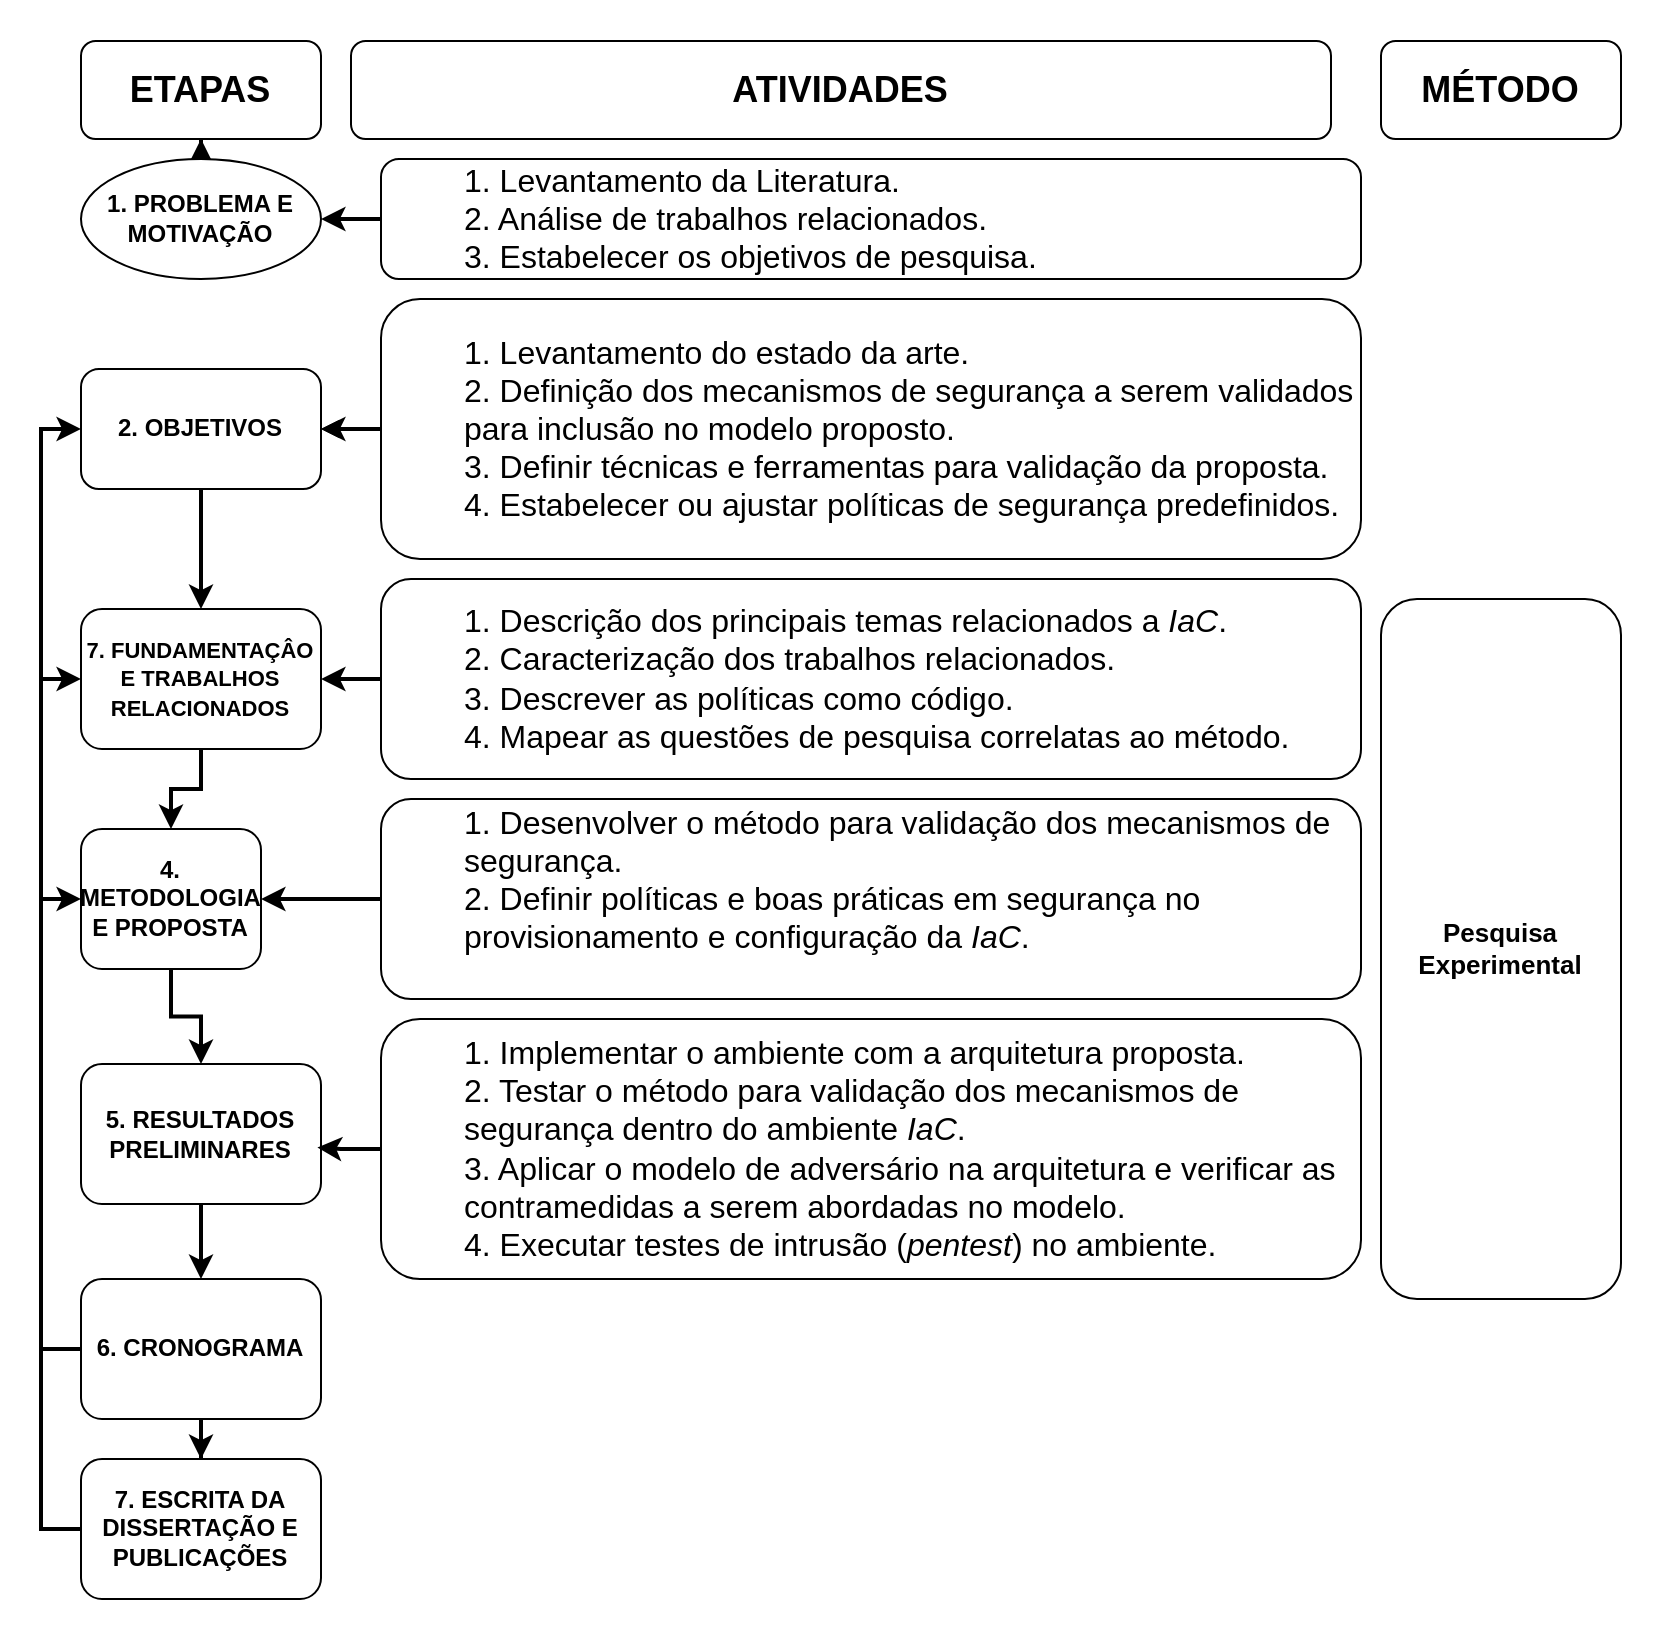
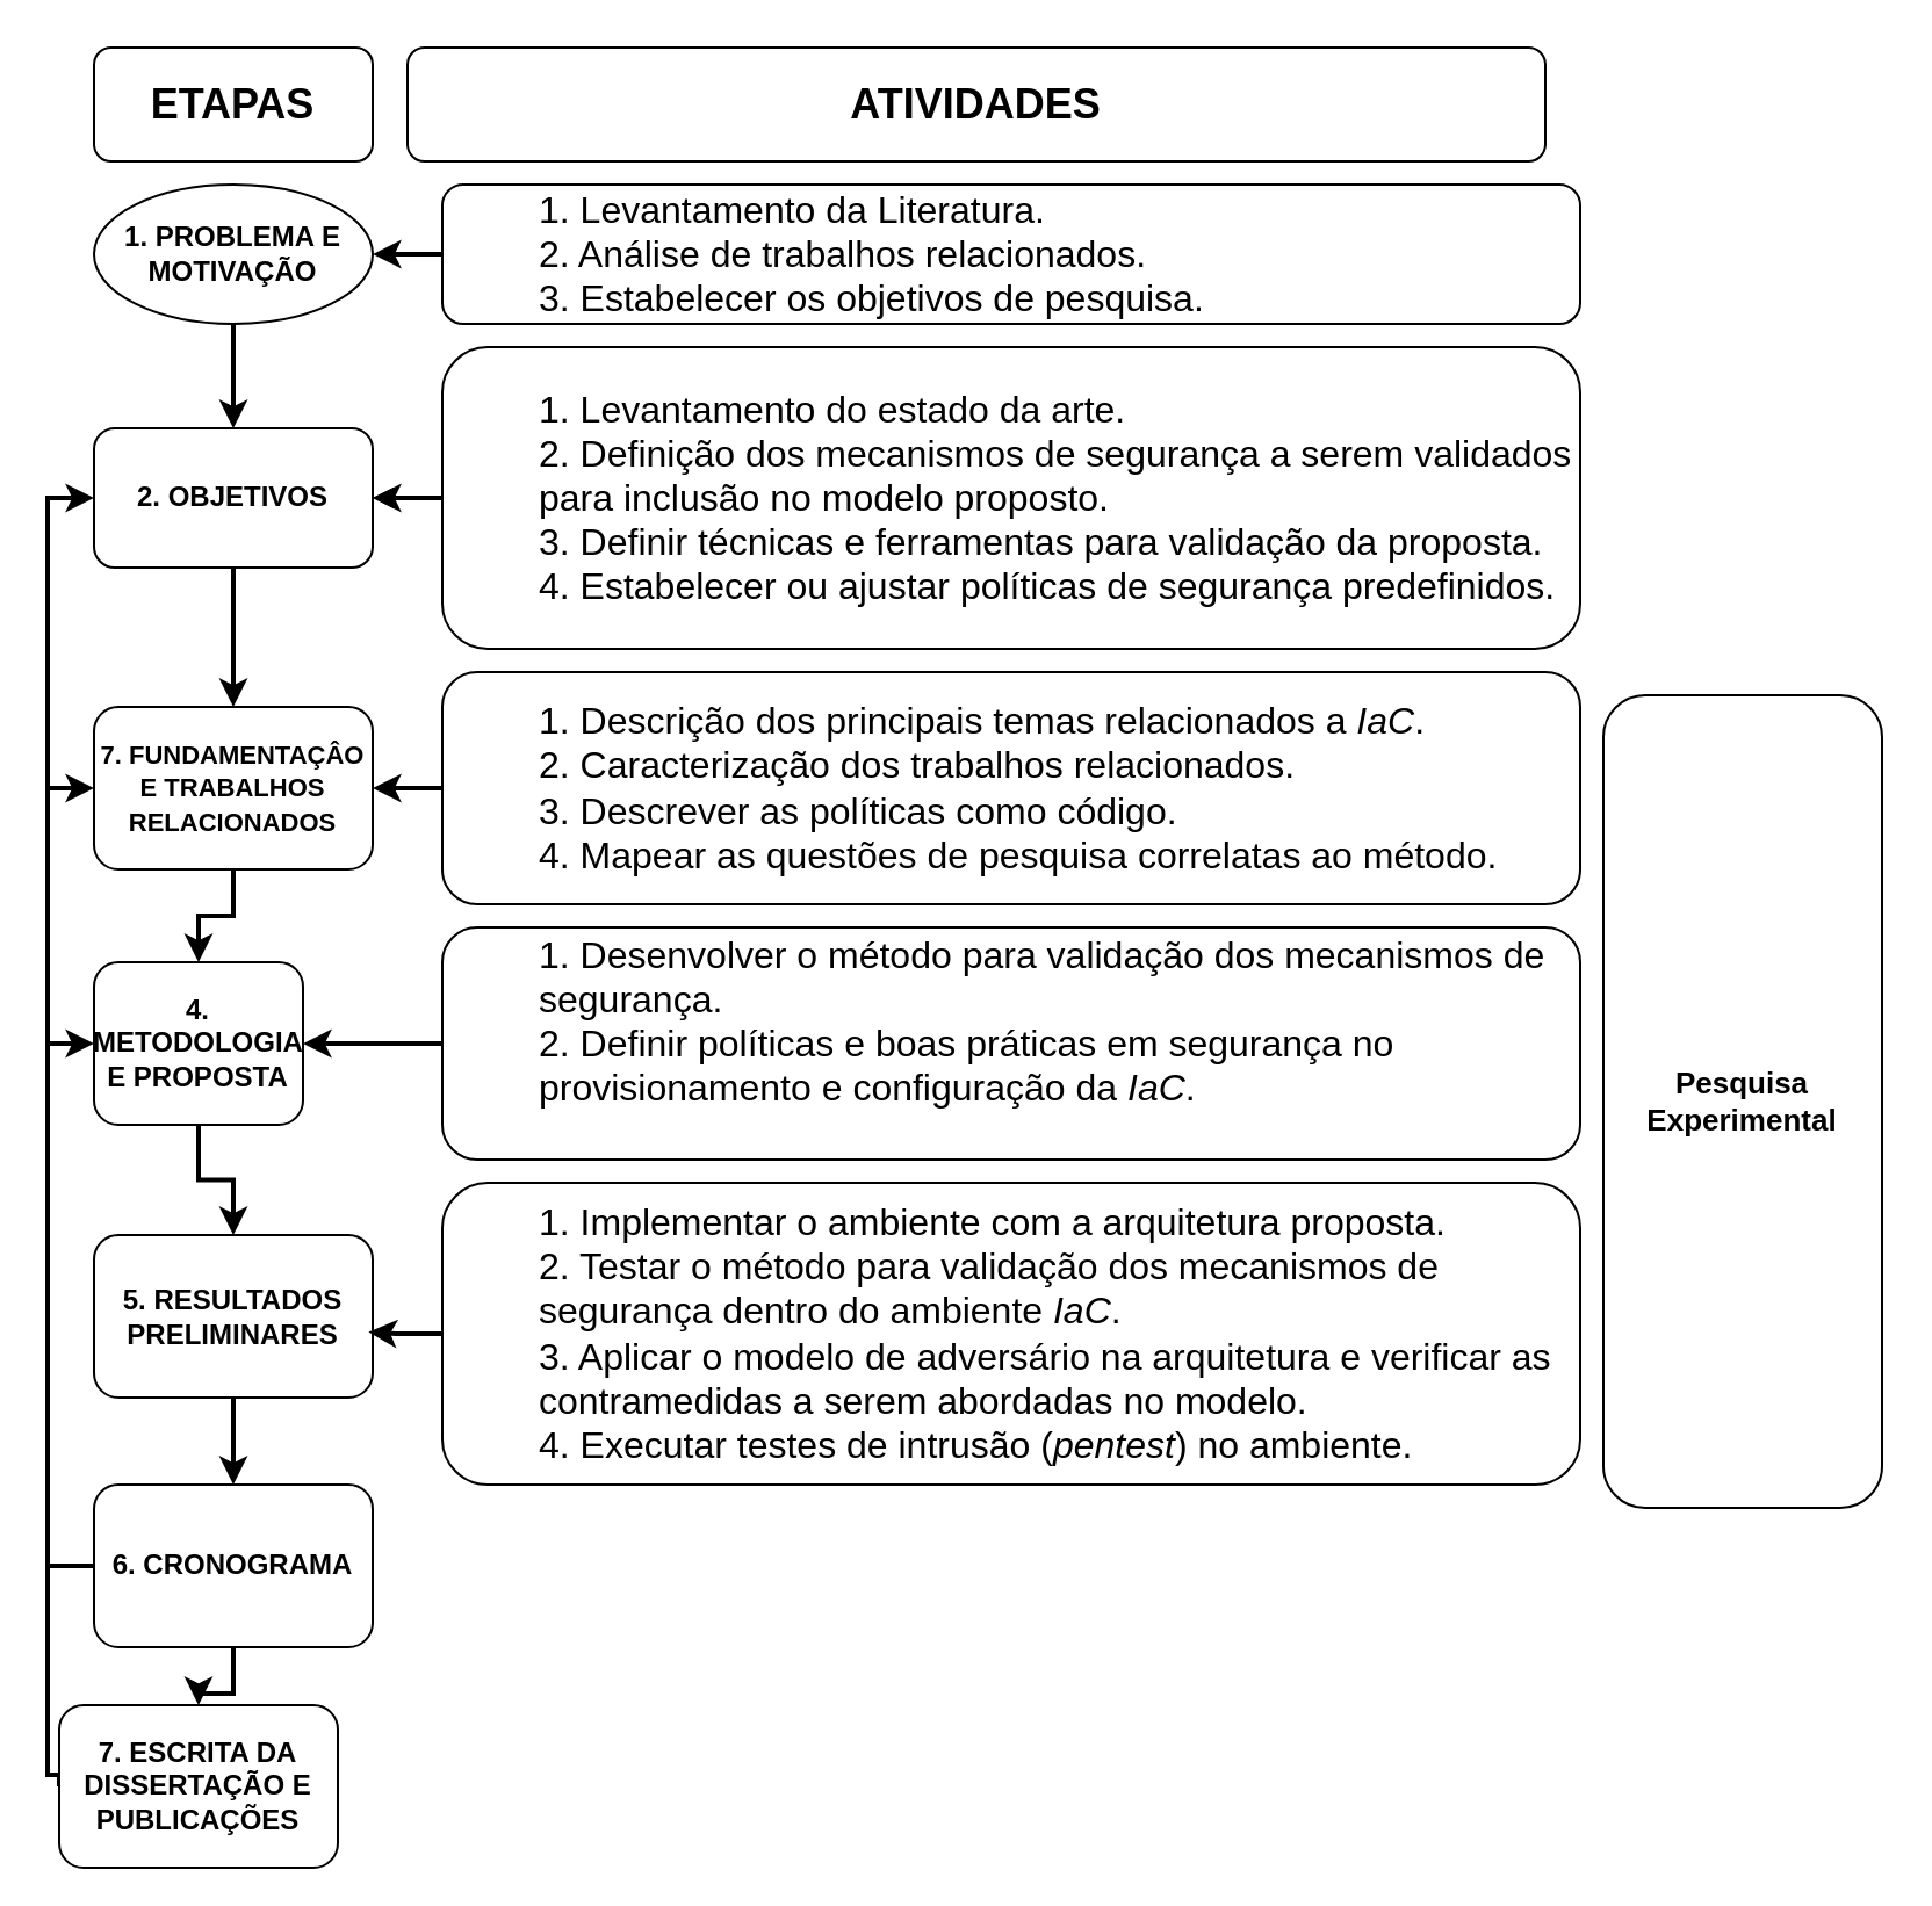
  <mxCell id="0" />
  <mxCell id="1" parent="0" />
- <mxCell id="2" style="edgeStyle=orthogonalEdgeStyle;rounded=0;orthogonalLoop=1;jettySize=auto;html=1;strokeWidth=2;" edge="1" parent="1" source="3" target="4"><mxGeometry relative="1" as="geometry" /></mxCell>
+ <mxCell id="2" style="edgeStyle=orthogonalEdgeStyle;rounded=0;orthogonalLoop=1;jettySize=auto;html=1;entryX=0.5;entryY=0;entryDx=0;entryDy=0;strokeWidth=2;" edge="1" parent="1" source="3" target="10"><mxGeometry relative="1" as="geometry" /></mxCell>
  <mxCell id="3" value="1. PROBLEMA E MOTIVAÇÃO" style="ellipse;whiteSpace=wrap;html=1;fontStyle=1;" vertex="1" parent="1"><mxGeometry x="40" y="79" width="120" height="60" as="geometry" /></mxCell>
  <mxCell id="4" value="&lt;font style=&quot;font-size: 18px;&quot;&gt;ETAPAS&lt;/font&gt;" style="rounded=1;whiteSpace=wrap;html=1;fontStyle=1" vertex="1" parent="1"><mxGeometry x="40" y="20" width="120" height="49" as="geometry" /></mxCell>
  <mxCell id="5" value="&lt;font style=&quot;font-size: 18px;&quot;&gt;ATIVIDADES&lt;/font&gt;" style="rounded=1;whiteSpace=wrap;html=1;fontStyle=1" vertex="1" parent="1"><mxGeometry x="175" y="20" width="490" height="49" as="geometry" /></mxCell>
- <mxCell id="6" value="&lt;font style=&quot;font-size: 18px;&quot;&gt;MÉTODO&lt;/font&gt;" style="rounded=1;whiteSpace=wrap;html=1;fontStyle=1" vertex="1" parent="1"><mxGeometry x="690" y="20" width="120" height="49" as="geometry" /></mxCell>
  <mxCell id="7" style="edgeStyle=orthogonalEdgeStyle;rounded=0;orthogonalLoop=1;jettySize=auto;html=1;entryX=1;entryY=0.5;entryDx=0;entryDy=0;strokeWidth=2;" edge="1" parent="1" source="8" target="3"><mxGeometry relative="1" as="geometry" /></mxCell>
  <mxCell id="8" value="&lt;blockquote style=&quot;margin: 0 0 0 40px; border: none; padding: 0px;&quot;&gt;&lt;div style=&quot;text-align: justify;&quot;&gt;&lt;span style=&quot;background-color: initial;&quot;&gt;1. Levantamento da Literatura.&lt;/span&gt;&lt;/div&gt;&lt;div style=&quot;text-align: justify;&quot;&gt;&lt;span style=&quot;background-color: initial;&quot;&gt;2. Análise de trabalhos relacionados.&lt;/span&gt;&lt;/div&gt;&lt;div style=&quot;text-align: justify;&quot;&gt;&lt;span style=&quot;background-color: initial;&quot;&gt;3. Estabelecer os objetivos de pesquisa.&lt;/span&gt;&lt;/div&gt;&lt;/blockquote&gt;" style="rounded=1;whiteSpace=wrap;html=1;align=left;fontSize=16;" vertex="1" parent="1"><mxGeometry x="190" y="79" width="490" height="60" as="geometry" /></mxCell>
  <mxCell id="9" style="edgeStyle=orthogonalEdgeStyle;rounded=0;orthogonalLoop=1;jettySize=auto;html=1;entryX=0.5;entryY=0;entryDx=0;entryDy=0;strokeWidth=2;" edge="1" parent="1" source="10" target="15"><mxGeometry relative="1" as="geometry" /></mxCell>
  <mxCell id="10" value="2. OBJETIVOS" style="rounded=1;whiteSpace=wrap;html=1;fontStyle=1" vertex="1" parent="1"><mxGeometry x="40" y="184" width="120" height="60" as="geometry" /></mxCell>
  <mxCell id="11" style="edgeStyle=orthogonalEdgeStyle;rounded=0;orthogonalLoop=1;jettySize=auto;html=1;entryX=1;entryY=0.5;entryDx=0;entryDy=0;" edge="1" parent="1" source="13" target="10"><mxGeometry relative="1" as="geometry" /></mxCell>
  <mxCell id="12" value="" style="edgeStyle=orthogonalEdgeStyle;rounded=0;orthogonalLoop=1;jettySize=auto;html=1;strokeWidth=2;" edge="1" parent="1" source="13" target="10"><mxGeometry relative="1" as="geometry" /></mxCell>
  <mxCell id="13" value="&lt;blockquote style=&quot;margin: 0 0 0 40px; border: none; padding: 0px;&quot;&gt;1. Levantamento do estado da arte.&lt;br&gt;2. Definição dos mecanismos de segurança a serem validados para inclusão no modelo proposto.&lt;br&gt;3. Definir técnicas e ferramentas para validação da proposta.&lt;br&gt;4. Estabelecer ou ajustar políticas de segurança predefinidos.&lt;/blockquote&gt;" style="rounded=1;whiteSpace=wrap;html=1;align=left;fontSize=16;" vertex="1" parent="1"><mxGeometry x="190" y="149" width="490" height="130" as="geometry" /></mxCell>
  <mxCell id="14" style="edgeStyle=orthogonalEdgeStyle;rounded=0;orthogonalLoop=1;jettySize=auto;html=1;entryX=0.5;entryY=0;entryDx=0;entryDy=0;strokeWidth=2;" edge="1" parent="1" source="15" target="29"><mxGeometry relative="1" as="geometry" /></mxCell>
  <mxCell id="15" value="&lt;font style=&quot;font-size: 11px;&quot;&gt;7. FUNDAMENTAÇÂO E TRABALHOS RELACIONADOS&lt;/font&gt;" style="rounded=1;whiteSpace=wrap;html=1;fontStyle=1" vertex="1" parent="1"><mxGeometry x="40" y="304" width="120" height="70" as="geometry" /></mxCell>
  <mxCell id="16" style="edgeStyle=orthogonalEdgeStyle;rounded=0;orthogonalLoop=1;jettySize=auto;html=1;entryX=1;entryY=0.5;entryDx=0;entryDy=0;strokeWidth=2;" edge="1" parent="1" source="17" target="15"><mxGeometry relative="1" as="geometry" /></mxCell>
  <mxCell id="17" value="&lt;blockquote style=&quot;margin: 0 0 0 40px; border: none; padding: 0px;&quot;&gt;1. Descrição dos principais temas relacionados a &lt;i&gt;IaC&lt;/i&gt;.&lt;br&gt;2. Caracterização dos trabalhos relacionados.&lt;br&gt;3. Descrever as políticas como código.&lt;br&gt;4. Mapear as questões de pesquisa correlatas ao método.&lt;/blockquote&gt;" style="rounded=1;whiteSpace=wrap;html=1;align=left;fontSize=16;" vertex="1" parent="1"><mxGeometry x="190" y="289" width="490" height="100" as="geometry" /></mxCell>
  <mxCell id="18" style="edgeStyle=orthogonalEdgeStyle;rounded=0;orthogonalLoop=1;jettySize=auto;html=1;entryX=0.5;entryY=0;entryDx=0;entryDy=0;strokeWidth=2;" edge="1" parent="1" source="19" target="25"><mxGeometry relative="1" as="geometry" /></mxCell>
  <mxCell id="19" value="5. RESULTADOS PRELIMINARES" style="rounded=1;whiteSpace=wrap;html=1;fontStyle=1" vertex="1" parent="1"><mxGeometry x="40" y="531.5" width="120" height="70" as="geometry" /></mxCell>
  <mxCell id="20" value="&lt;blockquote style=&quot;margin: 0 0 0 40px; border: none; padding: 0px;&quot;&gt;1. Implementar o ambiente com a arquitetura proposta.&amp;nbsp;&lt;br&gt;2. Testar o método para validação dos mecanismos de segurança dentro do ambiente &lt;i&gt;IaC&lt;/i&gt;.&lt;br&gt;3. Aplicar o modelo de adversário na arquitetura e verificar as contramedidas a serem abordadas no modelo.&lt;br&gt;4. Executar testes de intrusão (&lt;i&gt;pentest&lt;/i&gt;) no ambiente.&amp;nbsp;&lt;/blockquote&gt;" style="rounded=1;whiteSpace=wrap;html=1;align=left;fontSize=16;" vertex="1" parent="1"><mxGeometry x="190" y="509" width="490" height="130" as="geometry" /></mxCell>
  <mxCell id="21" style="edgeStyle=orthogonalEdgeStyle;rounded=0;orthogonalLoop=1;jettySize=auto;html=1;entryX=0.5;entryY=0;entryDx=0;entryDy=0;strokeWidth=2;" edge="1" parent="1" source="25" target="26"><mxGeometry relative="1" as="geometry" /></mxCell>
  <mxCell id="22" style="edgeStyle=orthogonalEdgeStyle;rounded=0;orthogonalLoop=1;jettySize=auto;html=1;entryX=0;entryY=0.5;entryDx=0;entryDy=0;strokeWidth=2;exitX=0;exitY=0.5;exitDx=0;exitDy=0;" edge="1" parent="1" source="26" target="10"><mxGeometry relative="1" as="geometry"><Array as="points"><mxPoint x="20" y="764" /><mxPoint x="20" y="214" /></Array></mxGeometry></mxCell>
  <mxCell id="23" style="edgeStyle=orthogonalEdgeStyle;rounded=0;orthogonalLoop=1;jettySize=auto;html=1;entryX=0;entryY=0.5;entryDx=0;entryDy=0;strokeWidth=2;exitX=0;exitY=0.5;exitDx=0;exitDy=0;" edge="1" parent="1" source="25" target="29"><mxGeometry relative="1" as="geometry"><Array as="points"><mxPoint x="20" y="674" /><mxPoint x="20" y="449" /></Array></mxGeometry></mxCell>
  <mxCell id="24" style="edgeStyle=orthogonalEdgeStyle;rounded=0;orthogonalLoop=1;jettySize=auto;html=1;exitX=0;exitY=0.5;exitDx=0;exitDy=0;entryX=0;entryY=0.5;entryDx=0;entryDy=0;strokeWidth=2;" edge="1" parent="1" source="25" target="15"><mxGeometry relative="1" as="geometry" /></mxCell>
  <mxCell id="25" value="6. CRONOGRAMA" style="rounded=1;whiteSpace=wrap;html=1;fontStyle=1" vertex="1" parent="1"><mxGeometry x="40" y="639" width="120" height="70" as="geometry" /></mxCell>
- <mxCell id="26" value="7. ESCRITA DA DISSERTAÇÃO E PUBLICAÇÕES" style="rounded=1;whiteSpace=wrap;html=1;fontStyle=1" vertex="1" parent="1"><mxGeometry x="40" y="729" width="120" height="70" as="geometry" /></mxCell>
+ <mxCell id="26" value="7. ESCRITA DA DISSERTAÇÃO E PUBLICAÇÕES" style="rounded=1;whiteSpace=wrap;html=1;fontStyle=1" vertex="1" parent="1"><mxGeometry x="25" y="734" width="120" height="70" as="geometry" /></mxCell>
  <mxCell id="27" value="Pesquisa Experimental" style="rounded=1;whiteSpace=wrap;html=1;align=center;fontSize=13;fontStyle=1" vertex="1" parent="1"><mxGeometry x="690" y="299" width="120" height="350" as="geometry" /></mxCell>
  <mxCell id="28" style="edgeStyle=orthogonalEdgeStyle;rounded=0;orthogonalLoop=1;jettySize=auto;html=1;entryX=0.5;entryY=0;entryDx=0;entryDy=0;strokeWidth=2;" edge="1" parent="1" source="29" target="19"><mxGeometry relative="1" as="geometry" /></mxCell>
  <mxCell id="29" value="4. METODOLOGIA E PROPOSTA" style="rounded=1;whiteSpace=wrap;html=1;fontStyle=1" vertex="1" parent="1"><mxGeometry x="40" y="414" width="90" height="70" as="geometry" /></mxCell>
  <mxCell id="30" style="edgeStyle=orthogonalEdgeStyle;rounded=0;orthogonalLoop=1;jettySize=auto;html=1;entryX=1;entryY=0.5;entryDx=0;entryDy=0;strokeWidth=2;" edge="1" parent="1" source="31" target="29"><mxGeometry relative="1" as="geometry" /></mxCell>
  <mxCell id="31" value="&lt;blockquote style=&quot;margin: 0 0 0 40px; border: none; padding: 0px;&quot;&gt;1. Desenvolver o método para validação dos mecanismos de segurança.&lt;br&gt;2. Definir políticas e boas práticas em segurança no provisionamento e configuração da &lt;i&gt;IaC&lt;/i&gt;.&lt;/blockquote&gt;&lt;div&gt;&lt;br&gt;&lt;/div&gt;" style="rounded=1;whiteSpace=wrap;html=1;align=left;fontSize=16;" vertex="1" parent="1"><mxGeometry x="190" y="399" width="490" height="100" as="geometry" /></mxCell>
  <mxCell id="32" style="edgeStyle=orthogonalEdgeStyle;rounded=0;orthogonalLoop=1;jettySize=auto;html=1;entryX=0.985;entryY=0.596;entryDx=0;entryDy=0;entryPerimeter=0;strokeWidth=2;" edge="1" parent="1" source="20" target="19"><mxGeometry relative="1" as="geometry" /></mxCell>
